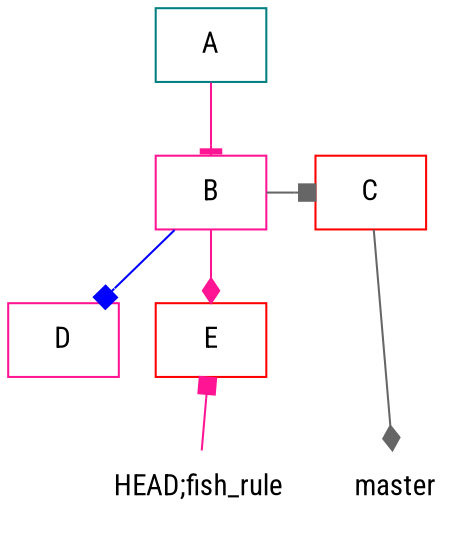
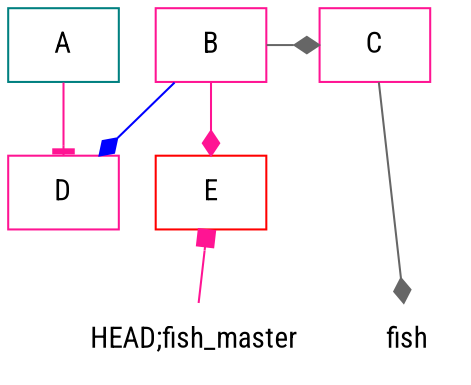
  digraph {
    fontname="Roboto Condensed"
    node [color=red fontname="Roboto Condensed" shape=box]
    edge [arrowhead=diamond color=deeppink fontname="Roboto Condensed"]
    n1 [color=deeppink label=B]
-   n2 [label=C]
+   n2 [color=deeppink label=C]
    D [color=deeppink]
    E
-   n5 [color=purple label="HEAD;fish_rule" shape=none]
-   n6 [label=master shape=none]
+   n5 [color=purple label="HEAD;fish_master" shape=none]
+   n6 [label=fish shape=none]
    n7 [color=teal label=A]
    subgraph sub_1 {
      rank=same
      n1
      n2
    }
    subgraph sub_2 {
      rank=same
      D
      E
    }
    subgraph sub_3 {
      rank=max
      n5
      n6
    }
-   n1 -> n2 [arrowhead=box color=gray40]
-   n1 -> D [arrowhead=box color=blue]
+   n1 -> n2 [color=gray40]
+   n1 -> D [color=blue]
    n1 -> E
    n2 -> n6 [color=gray40]
    n5 -> E [arrowhead=box]
-   n7 -> n1 [arrowhead=tee]
+   n7 -> D [arrowhead=tee]
  }
